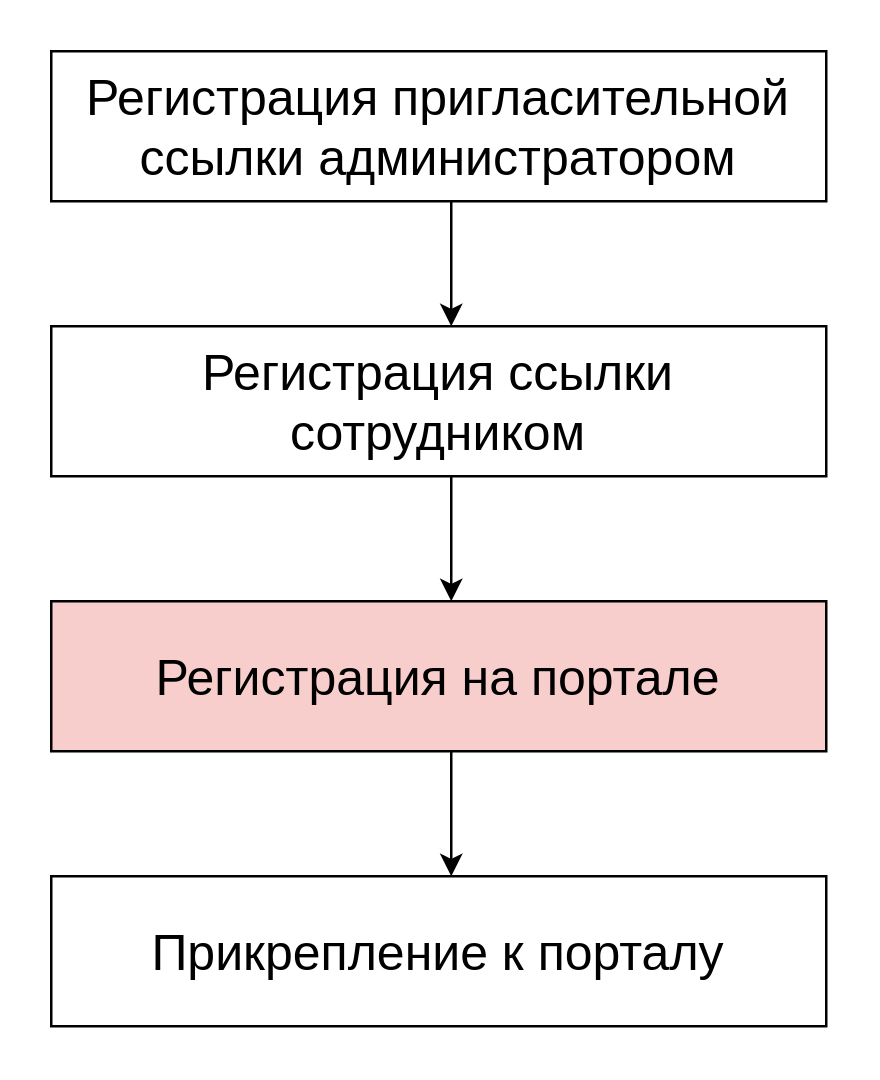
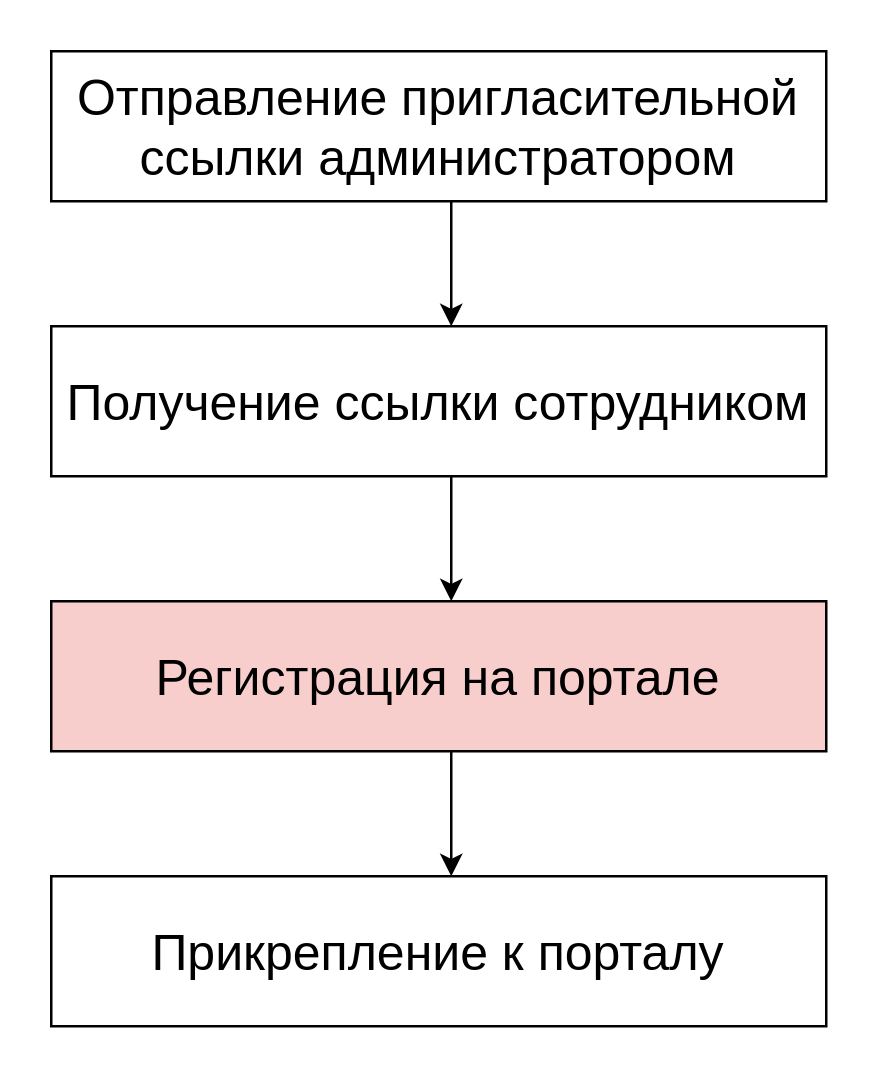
  <mxCell id="0" />
  <mxCell id="1" parent="0" />
- <mxCell id="2" value="Регистрация пригласительной ссылки администратором" style="rounded=0;whiteSpace=wrap;html=1;fontSize=20;" vertex="1" parent="1"><mxGeometry x="20" y="20" width="310" height="60" as="geometry" /></mxCell>
- <mxCell id="3" value="Регистрация ссылки сотрудником" style="rounded=0;whiteSpace=wrap;html=1;fontSize=20;" vertex="1" parent="1"><mxGeometry x="20" y="130" width="310" height="60" as="geometry" /></mxCell>
+ <mxCell id="2" value="Отправление пригласительной ссылки администратором" style="rounded=0;whiteSpace=wrap;html=1;fontSize=20;" vertex="1" parent="1"><mxGeometry x="20" y="20" width="310" height="60" as="geometry" /></mxCell>
+ <mxCell id="3" value="Получение ссылки сотрудником" style="rounded=0;whiteSpace=wrap;html=1;fontSize=20;" vertex="1" parent="1"><mxGeometry x="20" y="130" width="310" height="60" as="geometry" /></mxCell>
  <mxCell id="4" value="Регистрация на портале" style="rounded=0;whiteSpace=wrap;html=1;fontSize=20;fillColor=#f8cecc;" vertex="1" parent="1"><mxGeometry x="20" y="240" width="310" height="60" as="geometry" /></mxCell>
  <mxCell id="5" value="Прикрепление к порталу" style="rounded=0;whiteSpace=wrap;html=1;fontSize=20;" vertex="1" parent="1"><mxGeometry x="20" y="350" width="310" height="60" as="geometry" /></mxCell>
  <mxCell id="6" value="" style="endArrow=classic;html=1;rounded=0;" edge="1" parent="1"><mxGeometry width="50" height="50" relative="1" as="geometry"><mxPoint x="180" y="80" as="sourcePoint" /><mxPoint x="180" y="130" as="targetPoint" /></mxGeometry></mxCell>
  <mxCell id="7" value="" style="endArrow=classic;html=1;rounded=0;" edge="1" parent="1"><mxGeometry width="50" height="50" relative="1" as="geometry"><mxPoint x="180" y="190" as="sourcePoint" /><mxPoint x="180" y="240" as="targetPoint" /></mxGeometry></mxCell>
  <mxCell id="8" value="" style="endArrow=classic;html=1;rounded=0;" edge="1" parent="1"><mxGeometry width="50" height="50" relative="1" as="geometry"><mxPoint x="180" y="300" as="sourcePoint" /><mxPoint x="180" y="350" as="targetPoint" /></mxGeometry></mxCell>
